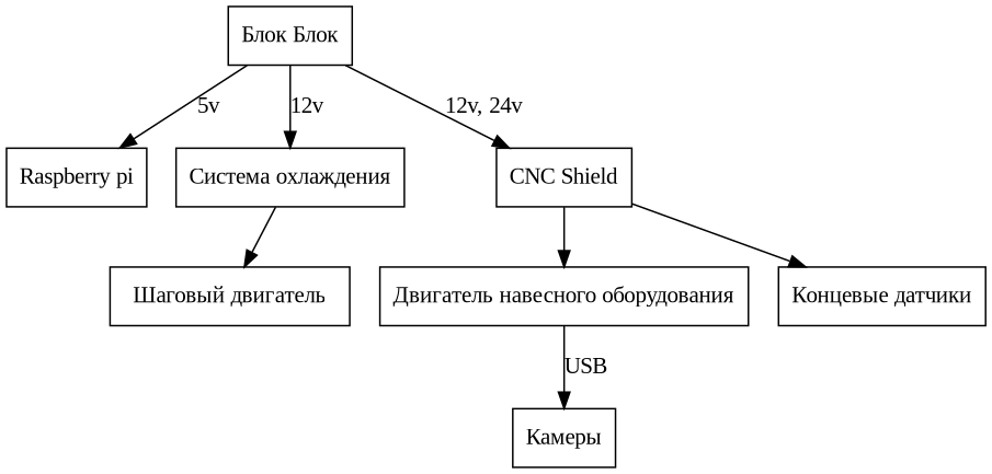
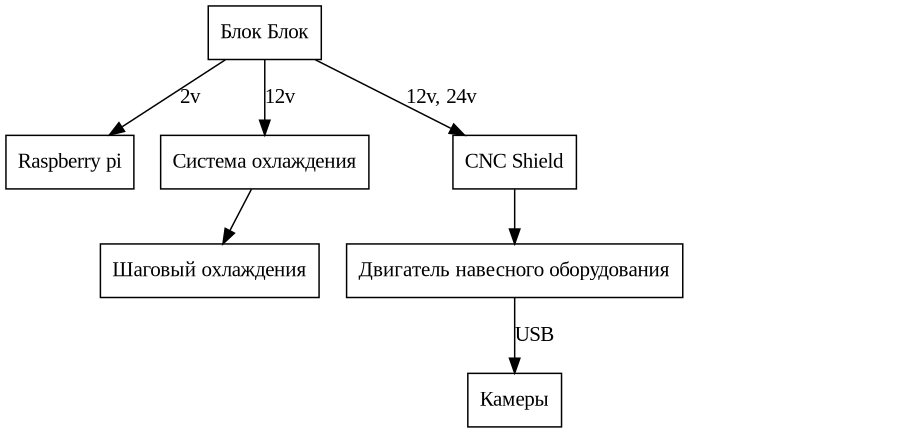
  digraph {
    fontname="Liberation Serif"
    node [fontname="Liberation Serif" shape=box]
    edge [fontname="Liberation Serif"]
    n1 [label="Блок Блок"]
    n2 [label="Raspberry pi"]
    n3 [label="Система охлаждения"]
    n4 [label="CNC Shield"]
-   n5 [label="Шаговый двигатель"]
+   n5 [label="Шаговый охлаждения"]
    n6 [label="Двигатель навесного оборудования"]
-   n7 [label="Концевые датчики"]
    n8 [label="Камеры"]
-   n1 -> n2 [label="5v"]
+   n1 -> n2 [label="2v"]
    n1 -> n3 [label="12v"]
    n1 -> n4 [label="12v, 24v"]
    n3 -> n5
    n4 -> n6
-   n4 -> n7
    n6 -> n8 [label=USB]
  }
